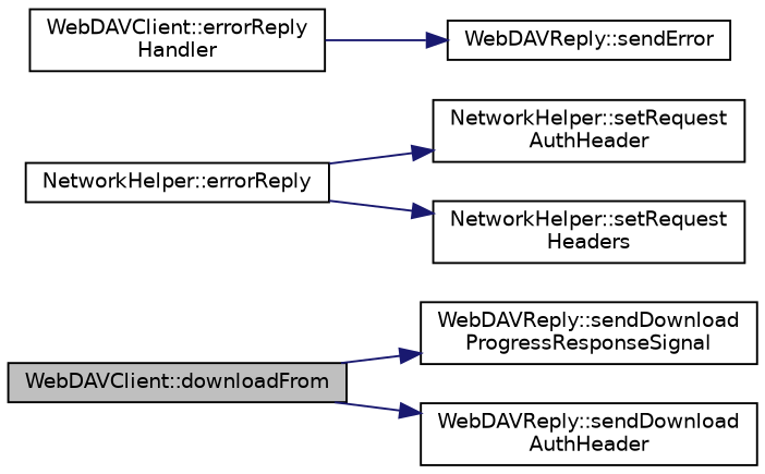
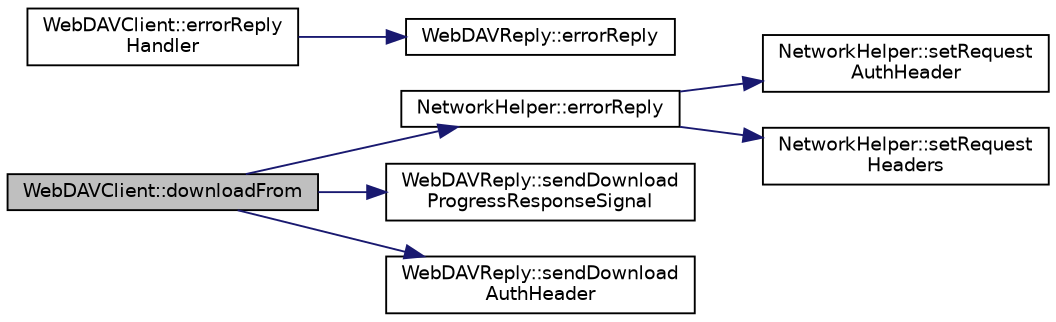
  digraph {
    rankdir=LR
    node [color=black fillcolor=white fontname=Helvetica fontsize=10 shape=record style=filled]
    edge [color=midnightblue fontname=Helvetica fontsize=10 labelfontname=Helvetica labelfontsize=10 style=solid]
    n1 [fillcolor=grey75 fontcolor=black height=0.2 label="WebDAVClient::downloadFrom" width=0.4]
    n2 [height=0.2 label="NetworkHelper::errorReply" width=0.4]
    n3 [height=0.2 label="WebDAVReply::sendDownload\lProgressResponseSignal" width=0.4]
    n4 [height=0.2 label="WebDAVReply::sendDownload\lAuthHeader" width=0.4]
    n5 [height=0.2 label="WebDAVClient::errorReply\lHandler" width=0.4]
-   n6 [height=0.2 label="WebDAVReply::sendError" width=0.4]
+   n6 [height=0.2 label="WebDAVReply::errorReply" width=0.4]
    n7 [height=0.2 label="NetworkHelper::setRequest\lAuthHeader" width=0.4]
    n8 [height=0.2 label="NetworkHelper::setRequest\lHeaders" width=0.4]
+   n1 -> n2
    n1 -> n3
    n1 -> n4
    n2 -> n7
    n2 -> n8
    n5 -> n6
  }
